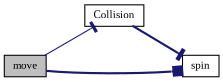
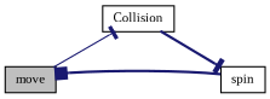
  digraph {
    fontname="Liberation Serif"
    rankdir=LR
    node [color=black fillcolor=white fontname="Liberation Serif" fontsize=10 shape=record style=filled]
    edge [arrowhead=tee color=midnightblue fontname="Liberation Serif" fontsize=10 labelfontname=Helvetica labelfontsize=10 style=bold]
    n1 [fillcolor=grey75 fontcolor=black height=0.2 label=move width=0.4]
    n2 [height=0.2 label=Collision width=0.4]
    n3 [height=0.2 label=spin width=0.4]
    n1 -> n2 [style=solid]
-   n1 -> n3 [arrowhead=box]
+   n3 -> n1 [arrowhead=box]
    n2 -> n3
  }
